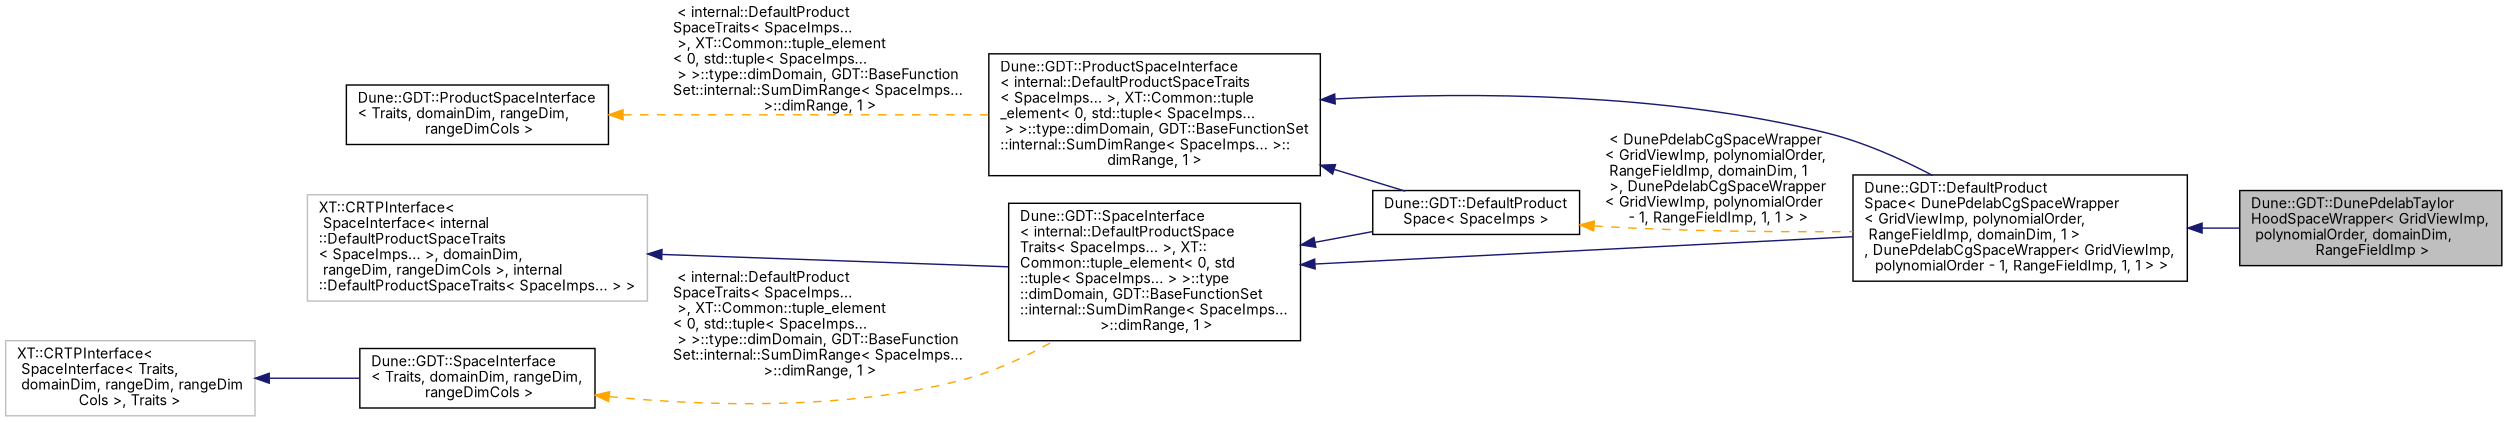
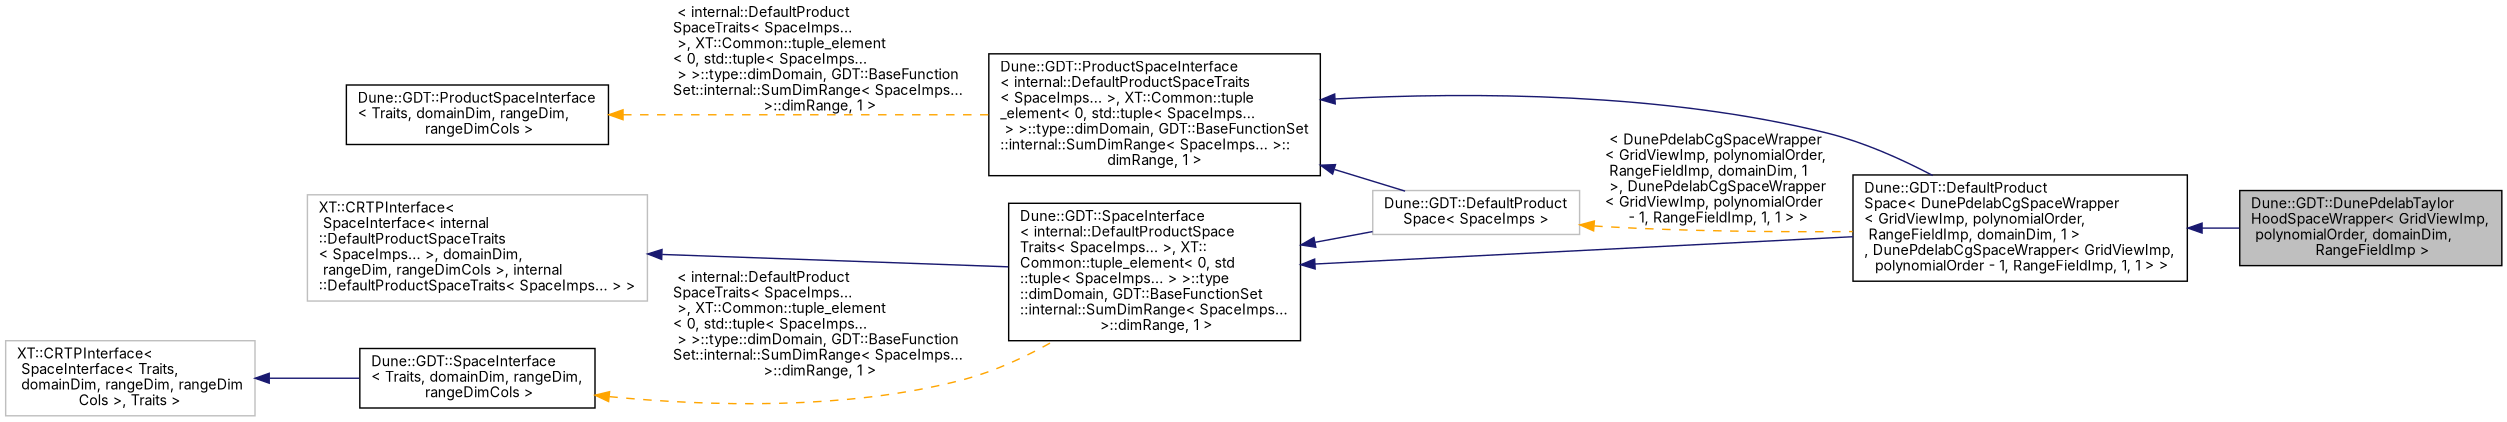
  digraph {
    rankdir=LR
    fontname=Inter
    node [color=black fillcolor=white fontname=Inter fontsize=10 shape=record style=filled]
    edge [color=midnightblue dir=back fontname=Inter fontsize=10 labelfontname=Helvetica labelfontsize=10 style=solid]
    n1 [fillcolor=grey75 fontcolor=black height=0.2 label="Dune::GDT::DunePdelabTaylor\lHoodSpaceWrapper\< GridViewImp,\l polynomialOrder, domainDim,\l RangeFieldImp \>" width=0.4]
    n2 [height=0.2 label="Dune::GDT::DefaultProduct\lSpace\< DunePdelabCgSpaceWrapper\l\< GridViewImp, polynomialOrder,\l RangeFieldImp, domainDim, 1 \>\l, DunePdelabCgSpaceWrapper\< GridViewImp,\l polynomialOrder - 1, RangeFieldImp, 1, 1 \> \>" width=0.4]
    n3 [height=0.2 label="Dune::GDT::SpaceInterface\l\< internal::DefaultProductSpace\lTraits\< SpaceImps... \>, XT::\lCommon::tuple_element\< 0, std\l::tuple\< SpaceImps... \> \>::type\l::dimDomain, GDT::BaseFunctionSet\l::internal::SumDimRange\< SpaceImps...\l \>::dimRange, 1 \>" width=0.4]
-   n4 [height=0.2 label="Dune::GDT::DefaultProduct\lSpace\< SpaceImps \>" width=0.4]
+   n4 [color=grey75 height=0.2 label="Dune::GDT::DefaultProduct\lSpace\< SpaceImps \>" width=0.4]
    n5 [color=grey75 height=0.2 label="XT::CRTPInterface\<\l SpaceInterface\< internal\l::DefaultProductSpaceTraits\l\< SpaceImps... \>, domainDim,\l rangeDim, rangeDimCols \>, internal\l::DefaultProductSpaceTraits\< SpaceImps... \> \>" width=0.4]
    n6 [height=0.2 label="Dune::GDT::SpaceInterface\l\< Traits, domainDim, rangeDim,\l rangeDimCols \>" width=0.4]
    n7 [color=grey75 height=0.2 label="XT::CRTPInterface\<\l SpaceInterface\< Traits,\l domainDim, rangeDim, rangeDim\lCols \>, Traits \>" width=0.4]
    n8 [height=0.2 label="Dune::GDT::ProductSpaceInterface\l\< internal::DefaultProductSpaceTraits\l\< SpaceImps... \>, XT::Common::tuple\l_element\< 0, std::tuple\< SpaceImps...\l \> \>::type::dimDomain, GDT::BaseFunctionSet\l::internal::SumDimRange\< SpaceImps... \>::\ldimRange, 1 \>" width=0.4]
    n9 [height=0.2 label="Dune::GDT::ProductSpaceInterface\l\< Traits, domainDim, rangeDim,\l rangeDimCols \>" width=0.4]
    n2 -> n1
    n3 -> n2
    n3 -> n4
    n4 -> n2 [color=orange label=" \< DunePdelabCgSpaceWrapper\l\< GridViewImp, polynomialOrder,\l RangeFieldImp, domainDim, 1\l \>, DunePdelabCgSpaceWrapper\l\< GridViewImp, polynomialOrder\l - 1, RangeFieldImp, 1, 1 \> \>" style=dashed]
    n5 -> n3
    n6 -> n3 [color=orange label=" \< internal::DefaultProduct\lSpaceTraits\< SpaceImps...\l \>, XT::Common::tuple_element\l\< 0, std::tuple\< SpaceImps...\l \> \>::type::dimDomain, GDT::BaseFunction\lSet::internal::SumDimRange\< SpaceImps...\l \>::dimRange, 1 \>" style=dashed]
    n7 -> n6
    n8 -> n2
    n8 -> n4
    n9 -> n8 [color=orange label=" \< internal::DefaultProduct\lSpaceTraits\< SpaceImps...\l \>, XT::Common::tuple_element\l\< 0, std::tuple\< SpaceImps...\l \> \>::type::dimDomain, GDT::BaseFunction\lSet::internal::SumDimRange\< SpaceImps...\l \>::dimRange, 1 \>" style=dashed]
  }
